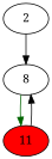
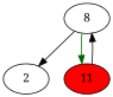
  strict digraph {
    fontname="Noto Serif"
    node [fontname="Noto Serif"]
    edge [fontname="Noto Serif"]
    2 [entry=true]
    8
    11 [fillcolor=red style=filled]
-   2 -> 8
+   8 -> 2
    8 -> 11 [color=darkgreen]
    11 -> 8
  }
